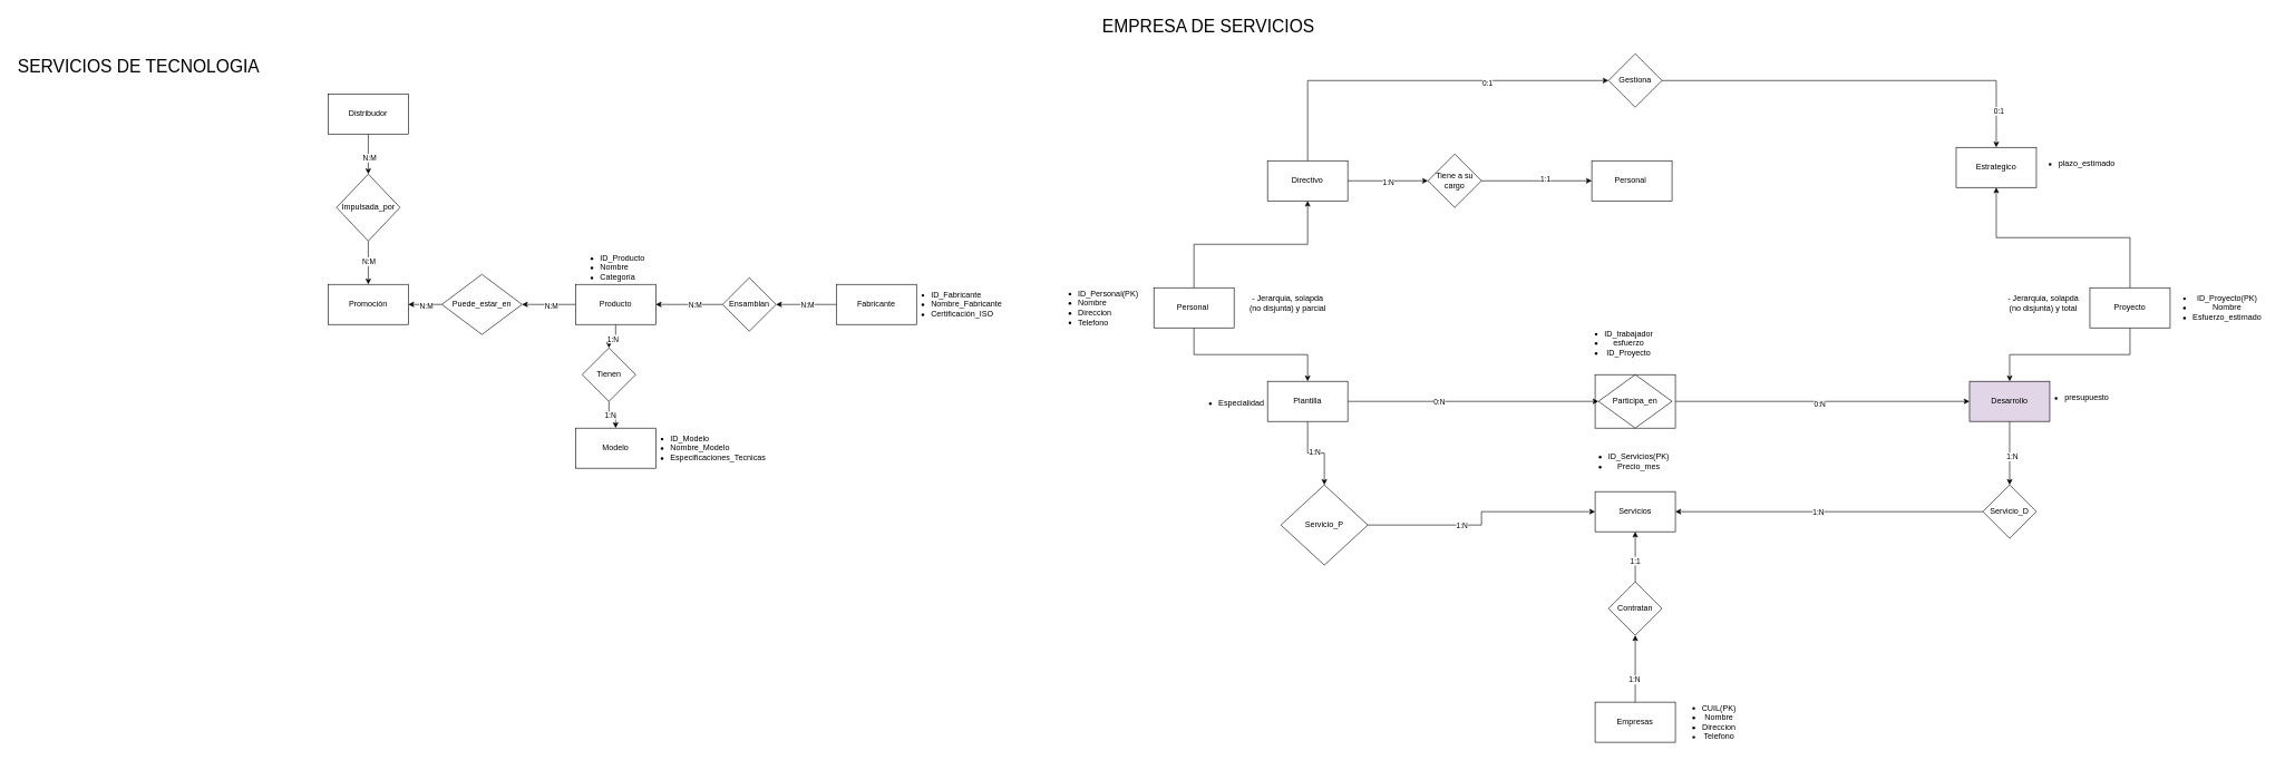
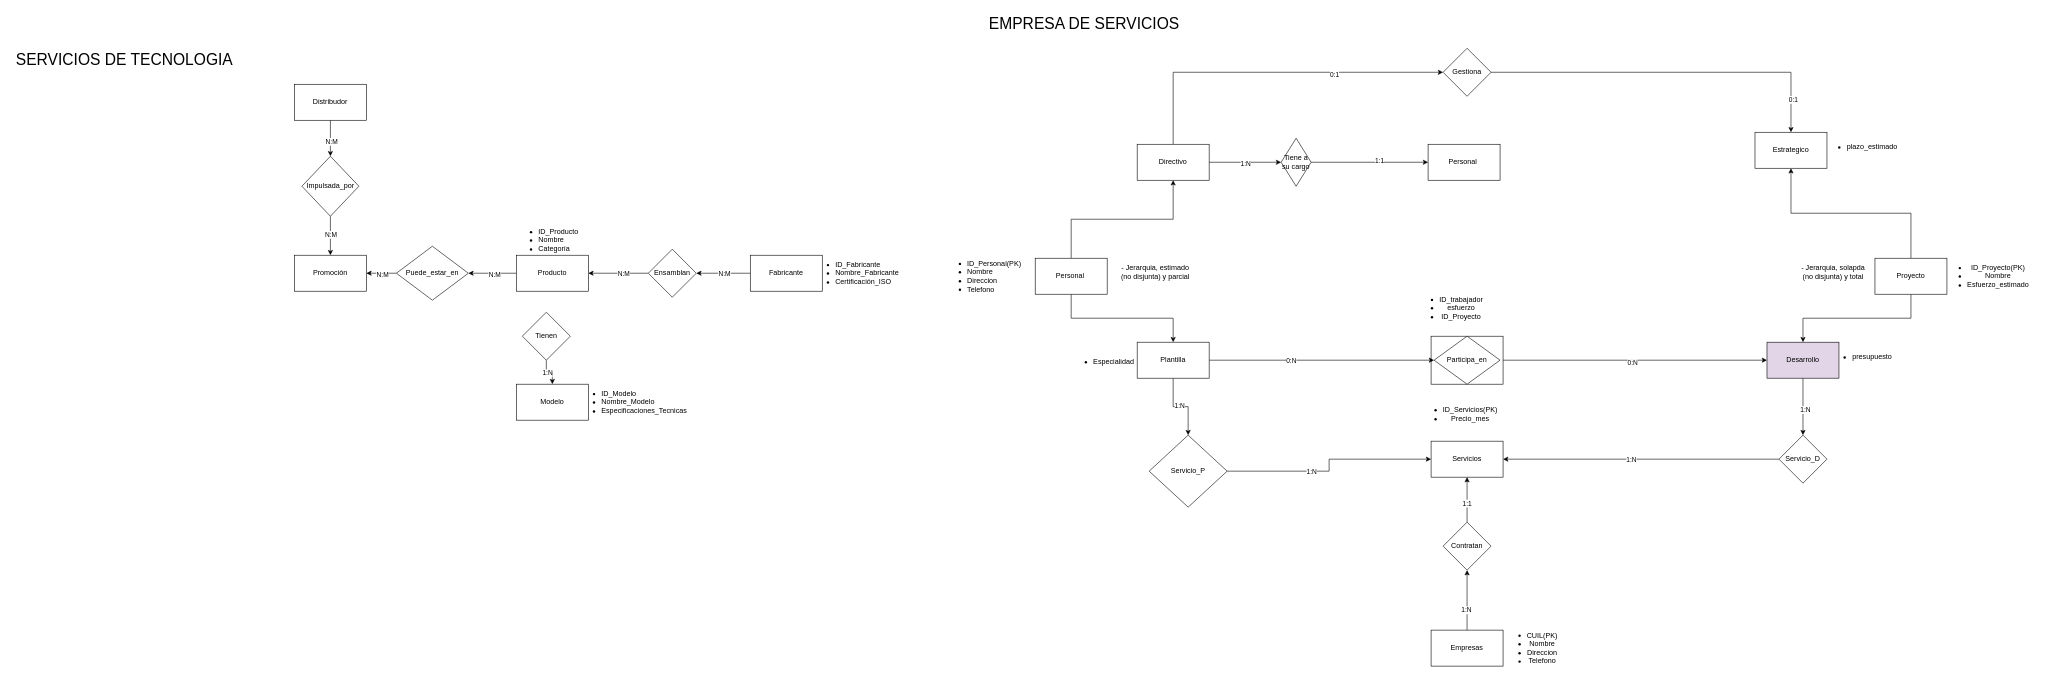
  <mxCell id="0" />
  <mxCell id="1" parent="0" />
  <mxCell id="2" value="Fabricante" style="rounded=0;whiteSpace=wrap;html=1;" parent="1" vertex="1"><mxGeometry x="1250" y="425" width="120" height="60" as="geometry" /></mxCell>
  <mxCell id="3" value="" style="edgeStyle=orthogonalEdgeStyle;rounded=0;orthogonalLoop=1;jettySize=auto;html=1;" parent="1" source="5" target="19" edge="1"><mxGeometry relative="1" as="geometry" /></mxCell>
  <mxCell id="4" value="N:M" style="edgeLabel;html=1;align=center;verticalAlign=middle;resizable=0;points=[];" parent="3" vertex="1" connectable="0"><mxGeometry x="-0.16" relative="1" as="geometry"><mxPoint as="offset" /></mxGeometry></mxCell>
  <mxCell id="5" value="Ensamblan" style="rhombus;whiteSpace=wrap;html=1;" parent="1" vertex="1"><mxGeometry x="1080" y="415" width="80" height="80" as="geometry" /></mxCell>
  <mxCell id="6" value="" style="endArrow=classic;html=1;rounded=0;entryX=1;entryY=0.5;entryDx=0;entryDy=0;exitX=0;exitY=0.5;exitDx=0;exitDy=0;edgeStyle=orthogonalEdgeStyle;" parent="1" source="2" target="5" edge="1"><mxGeometry width="50" height="50" relative="1" as="geometry"><mxPoint x="1279" y="450" as="sourcePoint" /><mxPoint x="1199" y="450" as="targetPoint" /></mxGeometry></mxCell>
  <mxCell id="7" value="N:M" style="edgeLabel;html=1;align=center;verticalAlign=middle;resizable=0;points=[];" parent="6" vertex="1" connectable="0"><mxGeometry x="0.05" relative="1" as="geometry"><mxPoint x="3" as="offset" /></mxGeometry></mxCell>
  <mxCell id="8" value="" style="edgeStyle=orthogonalEdgeStyle;rounded=0;orthogonalLoop=1;jettySize=auto;html=1;" parent="1" source="10" target="11" edge="1"><mxGeometry relative="1" as="geometry" /></mxCell>
  <mxCell id="9" value="N:M" style="edgeLabel;html=1;align=center;verticalAlign=middle;resizable=0;points=[];" parent="8" vertex="1" connectable="0"><mxGeometry x="-0.04" y="1" relative="1" as="geometry"><mxPoint as="offset" /></mxGeometry></mxCell>
  <mxCell id="10" value="Puede_estar_en" style="rhombus;whiteSpace=wrap;html=1;" parent="1" vertex="1"><mxGeometry x="660" y="410" width="120" height="90" as="geometry" /></mxCell>
  <mxCell id="11" value="Promoción" style="whiteSpace=wrap;html=1;" parent="1" vertex="1"><mxGeometry x="490" y="425" width="120" height="60" as="geometry" /></mxCell>
  <mxCell id="12" style="edgeStyle=orthogonalEdgeStyle;rounded=0;orthogonalLoop=1;jettySize=auto;html=1;entryX=0.5;entryY=0;entryDx=0;entryDy=0;" parent="1" source="14" target="26" edge="1"><mxGeometry relative="1" as="geometry" /></mxCell>
  <mxCell id="13" value="N:M" style="edgeLabel;html=1;align=center;verticalAlign=middle;resizable=0;points=[];" parent="12" vertex="1" connectable="0"><mxGeometry x="0.18" y="1" relative="1" as="geometry"><mxPoint as="offset" /></mxGeometry></mxCell>
  <mxCell id="14" value="Distribudor" style="rounded=0;whiteSpace=wrap;html=1;" parent="1" vertex="1"><mxGeometry x="490" y="140" width="120" height="60" as="geometry" /></mxCell>
- <mxCell id="15" value="" style="edgeStyle=orthogonalEdgeStyle;rounded=0;orthogonalLoop=1;jettySize=auto;html=1;entryX=0.5;entryY=0;entryDx=0;entryDy=0;" parent="1" source="19" target="22" edge="1"><mxGeometry x="1" y="192" relative="1" as="geometry"><mxPoint x="920" y="565" as="targetPoint" /><mxPoint x="-2" y="30" as="offset" /></mxGeometry></mxCell>
- <mxCell id="16" value="1:N" style="edgeLabel;html=1;align=center;verticalAlign=middle;resizable=0;points=[];" parent="15" vertex="1" connectable="0"><mxGeometry x="0.111" y="1" relative="1" as="geometry"><mxPoint as="offset" /></mxGeometry></mxCell>
  <mxCell id="17" value="" style="edgeStyle=orthogonalEdgeStyle;rounded=0;orthogonalLoop=1;jettySize=auto;html=1;" parent="1" source="19" target="10" edge="1"><mxGeometry relative="1" as="geometry" /></mxCell>
  <mxCell id="18" value="N:M" style="edgeLabel;html=1;align=center;verticalAlign=middle;resizable=0;points=[];" parent="17" vertex="1" connectable="0"><mxGeometry x="-0.075" y="1" relative="1" as="geometry"><mxPoint as="offset" /></mxGeometry></mxCell>
  <mxCell id="19" value="Producto" style="whiteSpace=wrap;html=1;" parent="1" vertex="1"><mxGeometry x="860" y="425" width="120" height="60" as="geometry" /></mxCell>
  <mxCell id="20" value="" style="edgeStyle=orthogonalEdgeStyle;rounded=0;orthogonalLoop=1;jettySize=auto;html=1;" parent="1" source="22" target="23" edge="1"><mxGeometry relative="1" as="geometry" /></mxCell>
  <mxCell id="21" value="1:N" style="edgeLabel;html=1;align=center;verticalAlign=middle;resizable=0;points=[];" parent="20" vertex="1" connectable="0"><mxGeometry x="-0.15" y="-1" relative="1" as="geometry"><mxPoint as="offset" /></mxGeometry></mxCell>
  <mxCell id="22" value="Tienen" style="rhombus;whiteSpace=wrap;html=1;" parent="1" vertex="1"><mxGeometry x="870" y="520" width="80" height="80" as="geometry" /></mxCell>
  <mxCell id="23" value="Modelo" style="whiteSpace=wrap;html=1;" parent="1" vertex="1"><mxGeometry x="860" y="640" width="120" height="60" as="geometry" /></mxCell>
  <mxCell id="24" style="edgeStyle=orthogonalEdgeStyle;rounded=0;orthogonalLoop=1;jettySize=auto;html=1;exitX=0.5;exitY=1;exitDx=0;exitDy=0;entryX=0.5;entryY=0;entryDx=0;entryDy=0;" parent="1" source="26" target="11" edge="1"><mxGeometry relative="1" as="geometry" /></mxCell>
  <mxCell id="25" value="N:M" style="edgeLabel;html=1;align=center;verticalAlign=middle;resizable=0;points=[];" parent="24" vertex="1" connectable="0"><mxGeometry x="-0.092" relative="1" as="geometry"><mxPoint as="offset" /></mxGeometry></mxCell>
  <mxCell id="26" value="Impulsada_por" style="rhombus;whiteSpace=wrap;html=1;" parent="1" vertex="1"><mxGeometry x="502.5" y="260" width="95" height="100" as="geometry" /></mxCell>
  <mxCell id="27" value="&lt;ul&gt;&lt;li&gt;ID_Modelo&amp;nbsp;&lt;/li&gt;&lt;li&gt;Nombre_Modelo&lt;/li&gt;&lt;li&gt;Especificaciones_Tecnicas&lt;/li&gt;&lt;/ul&gt;" style="text;html=1;align=left;verticalAlign=middle;whiteSpace=wrap;rounded=0;" parent="1" vertex="1"><mxGeometry x="960" y="655" width="60" height="30" as="geometry" /></mxCell>
  <mxCell id="28" value="&lt;ul&gt;&lt;li&gt;ID_Fabricante&lt;/li&gt;&lt;li&gt;Nombre_Fabricante&lt;/li&gt;&lt;li&gt;Certificación_ISO&lt;/li&gt;&lt;/ul&gt;" style="text;html=1;align=left;verticalAlign=middle;whiteSpace=wrap;rounded=0;" parent="1" vertex="1"><mxGeometry x="1350" y="440" width="60" height="30" as="geometry" /></mxCell>
  <mxCell id="29" value="&lt;ul&gt;&lt;li&gt;ID_Producto&lt;/li&gt;&lt;li&gt;Nombre&lt;/li&gt;&lt;li&gt;Categoría&lt;/li&gt;&lt;/ul&gt;" style="text;html=1;align=left;verticalAlign=middle;resizable=0;points=[];autosize=1;strokeColor=none;fillColor=none;" parent="1" vertex="1"><mxGeometry x="855" y="360" width="130" height="80" as="geometry" /></mxCell>
  <mxCell id="30" value="&lt;font style=&quot;font-size: 26px;&quot;&gt;SERVICIOS DE TECNOLOGIA&amp;nbsp;&lt;/font&gt;" style="text;html=1;align=center;verticalAlign=middle;resizable=0;points=[];autosize=1;strokeColor=none;fillColor=none;" vertex="1" parent="1"><mxGeometry x="20" y="80" width="380" height="40" as="geometry" /></mxCell>
  <mxCell id="31" value="" style="rounded=0;whiteSpace=wrap;html=1;" vertex="1" parent="1"><mxGeometry x="2385" y="560" width="120" height="80" as="geometry" /></mxCell>
  <mxCell id="32" value="" style="edgeStyle=orthogonalEdgeStyle;rounded=0;orthogonalLoop=1;jettySize=auto;html=1;exitX=0.5;exitY=0;exitDx=0;exitDy=0;" edge="1" parent="1" source="34" target="43"><mxGeometry relative="1" as="geometry" /></mxCell>
  <mxCell id="33" value="" style="edgeStyle=orthogonalEdgeStyle;rounded=0;orthogonalLoop=1;jettySize=auto;html=1;exitX=0.5;exitY=1;exitDx=0;exitDy=0;" edge="1" parent="1" source="34" target="48"><mxGeometry relative="1" as="geometry" /></mxCell>
  <mxCell id="34" value="Personal&amp;nbsp;" style="rounded=0;whiteSpace=wrap;html=1;" vertex="1" parent="1"><mxGeometry x="1725" y="430" width="120" height="60" as="geometry" /></mxCell>
  <mxCell id="35" value="" style="edgeStyle=orthogonalEdgeStyle;rounded=0;orthogonalLoop=1;jettySize=auto;html=1;exitX=0.5;exitY=0;exitDx=0;exitDy=0;entryX=0.5;entryY=1;entryDx=0;entryDy=0;" edge="1" parent="1" source="37" target="59"><mxGeometry relative="1" as="geometry" /></mxCell>
  <mxCell id="36" style="edgeStyle=orthogonalEdgeStyle;rounded=0;orthogonalLoop=1;jettySize=auto;html=1;entryX=0.5;entryY=0;entryDx=0;entryDy=0;exitX=0.5;exitY=1;exitDx=0;exitDy=0;" edge="1" parent="1" source="37" target="58"><mxGeometry relative="1" as="geometry" /></mxCell>
  <mxCell id="37" value="Proyecto" style="rounded=0;whiteSpace=wrap;html=1;" vertex="1" parent="1"><mxGeometry x="3125" y="430" width="120" height="60" as="geometry" /></mxCell>
  <mxCell id="38" value="Servicios" style="rounded=0;whiteSpace=wrap;html=1;" vertex="1" parent="1"><mxGeometry x="2385" y="735" width="120" height="60" as="geometry" /></mxCell>
  <mxCell id="39" value="" style="edgeStyle=orthogonalEdgeStyle;rounded=0;orthogonalLoop=1;jettySize=auto;html=1;" edge="1" parent="1" source="43" target="49"><mxGeometry relative="1" as="geometry" /></mxCell>
  <mxCell id="40" value="1:N" style="edgeLabel;html=1;align=center;verticalAlign=middle;resizable=0;points=[];" vertex="1" connectable="0" parent="39"><mxGeometry x="-0.006" y="-2" relative="1" as="geometry"><mxPoint as="offset" /></mxGeometry></mxCell>
  <mxCell id="41" style="edgeStyle=orthogonalEdgeStyle;rounded=0;orthogonalLoop=1;jettySize=auto;html=1;entryX=0;entryY=0.5;entryDx=0;entryDy=0;exitX=0.5;exitY=0;exitDx=0;exitDy=0;" edge="1" parent="1" source="43" target="62"><mxGeometry relative="1" as="geometry" /></mxCell>
  <mxCell id="42" value="0:1" style="edgeLabel;html=1;align=center;verticalAlign=middle;resizable=0;points=[];" vertex="1" connectable="0" parent="41"><mxGeometry x="0.362" y="-3" relative="1" as="geometry"><mxPoint as="offset" /></mxGeometry></mxCell>
  <mxCell id="43" value="Directivo" style="rounded=0;whiteSpace=wrap;html=1;" vertex="1" parent="1"><mxGeometry x="1895" y="240" width="120" height="60" as="geometry" /></mxCell>
  <mxCell id="44" value="" style="edgeStyle=orthogonalEdgeStyle;rounded=0;orthogonalLoop=1;jettySize=auto;html=1;" edge="1" parent="1" source="48" target="65"><mxGeometry relative="1" as="geometry" /></mxCell>
  <mxCell id="45" value="0:N" style="edgeLabel;html=1;align=center;verticalAlign=middle;resizable=0;points=[];" vertex="1" connectable="0" parent="44"><mxGeometry x="-0.275" y="-1" relative="1" as="geometry"><mxPoint as="offset" /></mxGeometry></mxCell>
  <mxCell id="46" value="" style="edgeStyle=orthogonalEdgeStyle;rounded=0;orthogonalLoop=1;jettySize=auto;html=1;exitX=0.5;exitY=1;exitDx=0;exitDy=0;" edge="1" parent="1" source="48" target="71"><mxGeometry relative="1" as="geometry" /></mxCell>
  <mxCell id="47" value="1:N" style="edgeLabel;html=1;align=center;verticalAlign=middle;resizable=0;points=[];" vertex="1" connectable="0" parent="46"><mxGeometry x="-0.035" y="2" relative="1" as="geometry"><mxPoint as="offset" /></mxGeometry></mxCell>
  <mxCell id="48" value="Plantilla" style="rounded=0;whiteSpace=wrap;html=1;" vertex="1" parent="1"><mxGeometry x="1895" y="570" width="120" height="60" as="geometry" /></mxCell>
- <mxCell id="49" value="Tiene a su cargo" style="rhombus;whiteSpace=wrap;html=1;rounded=0;" vertex="1" parent="1"><mxGeometry x="2135" y="230" width="80" height="80" as="geometry" /></mxCell>
+ <mxCell id="49" value="Tiene a su cargo" style="rhombus;whiteSpace=wrap;html=1;rounded=0;" vertex="1" parent="1"><mxGeometry x="2135" y="230" width="50" height="80" as="geometry" /></mxCell>
  <mxCell id="50" value="Personal&amp;nbsp;" style="rounded=0;whiteSpace=wrap;html=1;" vertex="1" parent="1"><mxGeometry x="2380" y="240" width="120" height="60" as="geometry" /></mxCell>
  <mxCell id="51" style="edgeStyle=orthogonalEdgeStyle;rounded=0;orthogonalLoop=1;jettySize=auto;html=1;entryX=0;entryY=0.5;entryDx=0;entryDy=0;entryPerimeter=0;" edge="1" parent="1" source="49" target="50"><mxGeometry relative="1" as="geometry"><mxPoint x="2325" y="270" as="targetPoint" /></mxGeometry></mxCell>
  <mxCell id="52" value="1:1" style="edgeLabel;html=1;align=center;verticalAlign=middle;resizable=0;points=[];" vertex="1" connectable="0" parent="51"><mxGeometry x="0.2" y="4" relative="1" as="geometry"><mxPoint x="-4" as="offset" /></mxGeometry></mxCell>
  <mxCell id="53" style="edgeStyle=orthogonalEdgeStyle;rounded=0;orthogonalLoop=1;jettySize=auto;html=1;entryX=0.5;entryY=1;entryDx=0;entryDy=0;" edge="1" parent="1" source="55" target="68"><mxGeometry relative="1" as="geometry" /></mxCell>
  <mxCell id="54" value="1:N" style="edgeLabel;html=1;align=center;verticalAlign=middle;resizable=0;points=[];" vertex="1" connectable="0" parent="53"><mxGeometry x="-0.32" y="2" relative="1" as="geometry"><mxPoint as="offset" /></mxGeometry></mxCell>
  <mxCell id="55" value="Empresas" style="rounded=0;whiteSpace=wrap;html=1;" vertex="1" parent="1"><mxGeometry x="2385" y="1050" width="120" height="60" as="geometry" /></mxCell>
  <mxCell id="56" value="" style="edgeStyle=orthogonalEdgeStyle;rounded=0;orthogonalLoop=1;jettySize=auto;html=1;exitX=0.5;exitY=1;exitDx=0;exitDy=0;" edge="1" parent="1" source="58" target="72"><mxGeometry relative="1" as="geometry" /></mxCell>
  <mxCell id="57" value="1:N" style="edgeLabel;html=1;align=center;verticalAlign=middle;resizable=0;points=[];" vertex="1" connectable="0" parent="56"><mxGeometry x="0.086" y="3" relative="1" as="geometry"><mxPoint as="offset" /></mxGeometry></mxCell>
  <mxCell id="58" value="Desarrollo" style="whiteSpace=wrap;html=1;rounded=0;fillColor=#e1d5e7;" vertex="1" parent="1"><mxGeometry x="2945" y="570" width="120" height="60" as="geometry" /></mxCell>
  <mxCell id="59" value="Estrategico" style="rounded=0;whiteSpace=wrap;html=1;" vertex="1" parent="1"><mxGeometry x="2925" y="220" width="120" height="60" as="geometry" /></mxCell>
  <mxCell id="60" style="edgeStyle=orthogonalEdgeStyle;rounded=0;orthogonalLoop=1;jettySize=auto;html=1;entryX=0.5;entryY=0;entryDx=0;entryDy=0;" edge="1" parent="1" source="62" target="59"><mxGeometry relative="1" as="geometry" /></mxCell>
  <mxCell id="61" value="0:1" style="edgeLabel;html=1;align=center;verticalAlign=middle;resizable=0;points=[];" vertex="1" connectable="0" parent="60"><mxGeometry x="0.815" y="3" relative="1" as="geometry"><mxPoint as="offset" /></mxGeometry></mxCell>
  <mxCell id="62" value="Gestiona" style="rhombus;whiteSpace=wrap;html=1;rounded=0;" vertex="1" parent="1"><mxGeometry x="2405" y="80" width="80" height="80" as="geometry" /></mxCell>
  <mxCell id="63" style="edgeStyle=orthogonalEdgeStyle;rounded=0;orthogonalLoop=1;jettySize=auto;html=1;entryX=0;entryY=0.5;entryDx=0;entryDy=0;exitX=1;exitY=0.5;exitDx=0;exitDy=0;" edge="1" parent="1" source="31" target="58"><mxGeometry relative="1" as="geometry" /></mxCell>
  <mxCell id="64" value="0:N" style="edgeLabel;html=1;align=center;verticalAlign=middle;resizable=0;points=[];" vertex="1" connectable="0" parent="63"><mxGeometry x="-0.025" y="-4" relative="1" as="geometry"><mxPoint as="offset" /></mxGeometry></mxCell>
  <mxCell id="65" value="Participa_en" style="rhombus;whiteSpace=wrap;html=1;rounded=0;" vertex="1" parent="1"><mxGeometry x="2390" y="560" width="110" height="80" as="geometry" /></mxCell>
  <mxCell id="66" style="edgeStyle=orthogonalEdgeStyle;rounded=0;orthogonalLoop=1;jettySize=auto;html=1;entryX=0.5;entryY=1;entryDx=0;entryDy=0;" edge="1" parent="1" source="68" target="38"><mxGeometry relative="1" as="geometry" /></mxCell>
  <mxCell id="67" value="1:1" style="edgeLabel;html=1;align=center;verticalAlign=middle;resizable=0;points=[];" vertex="1" connectable="0" parent="66"><mxGeometry x="-0.147" y="1" relative="1" as="geometry"><mxPoint as="offset" /></mxGeometry></mxCell>
  <mxCell id="68" value="Contratan" style="rhombus;whiteSpace=wrap;html=1;rounded=0;" vertex="1" parent="1"><mxGeometry x="2405" y="870" width="80" height="80" as="geometry" /></mxCell>
  <mxCell id="69" style="edgeStyle=orthogonalEdgeStyle;rounded=0;orthogonalLoop=1;jettySize=auto;html=1;entryX=0;entryY=0.5;entryDx=0;entryDy=0;" edge="1" parent="1" source="71" target="38"><mxGeometry relative="1" as="geometry"><mxPoint x="2395" y="750" as="targetPoint" /></mxGeometry></mxCell>
  <mxCell id="70" value="1:N" style="edgeLabel;html=1;align=center;verticalAlign=middle;resizable=0;points=[];" vertex="1" connectable="0" parent="69"><mxGeometry x="-0.22" relative="1" as="geometry"><mxPoint as="offset" /></mxGeometry></mxCell>
  <mxCell id="71" value="Servicio_P" style="rhombus;whiteSpace=wrap;html=1;rounded=0;" vertex="1" parent="1"><mxGeometry x="1915" y="725" width="130" height="120" as="geometry" /></mxCell>
  <mxCell id="72" value="Servicio_D" style="rhombus;whiteSpace=wrap;html=1;rounded=0;" vertex="1" parent="1"><mxGeometry x="2965" y="725" width="80" height="80" as="geometry" /></mxCell>
  <mxCell id="73" style="edgeStyle=orthogonalEdgeStyle;rounded=0;orthogonalLoop=1;jettySize=auto;html=1;" edge="1" parent="1" source="72" target="38"><mxGeometry relative="1" as="geometry"><mxPoint x="2516" y="765" as="targetPoint" /></mxGeometry></mxCell>
  <mxCell id="74" value="1:N" style="edgeLabel;html=1;align=center;verticalAlign=middle;resizable=0;points=[];" vertex="1" connectable="0" parent="73"><mxGeometry x="0.072" y="1" relative="1" as="geometry"><mxPoint as="offset" /></mxGeometry></mxCell>
  <mxCell id="75" value="- Jerarquia, solapda&lt;div&gt;(no disjunta) y total&lt;/div&gt;" style="text;html=1;align=center;verticalAlign=middle;resizable=0;points=[];autosize=1;strokeColor=none;fillColor=none;" vertex="1" parent="1"><mxGeometry x="2990" y="433" width="130" height="40" as="geometry" /></mxCell>
- <mxCell id="76" value="- Jerarquia, solapda&lt;div&gt;(no disjunta) y parcial&lt;/div&gt;" style="text;html=1;align=center;verticalAlign=middle;resizable=0;points=[];autosize=1;strokeColor=none;fillColor=none;" vertex="1" parent="1"><mxGeometry x="1855" y="433" width="140" height="40" as="geometry" /></mxCell>
+ <mxCell id="76" value="- Jerarquia, estimado&lt;div&gt;(no disjunta) y parcial&lt;/div&gt;" style="text;html=1;align=center;verticalAlign=middle;resizable=0;points=[];autosize=1;strokeColor=none;fillColor=none;" vertex="1" parent="1"><mxGeometry x="1855" y="433" width="140" height="40" as="geometry" /></mxCell>
  <mxCell id="77" value="&lt;ul&gt;&lt;li&gt;ID_Personal(PK)&lt;/li&gt;&lt;li style=&quot;&quot;&gt;Nombre&amp;nbsp;&lt;/li&gt;&lt;li&gt;Direccion&amp;nbsp;&lt;/li&gt;&lt;li&gt;Telefono&lt;/li&gt;&lt;/ul&gt;" style="text;html=1;align=left;verticalAlign=middle;resizable=0;points=[];autosize=1;strokeColor=none;fillColor=none;" vertex="1" parent="1"><mxGeometry x="1570" y="410" width="150" height="100" as="geometry" /></mxCell>
  <mxCell id="78" value="&lt;ul&gt;&lt;li&gt;Especialidad&lt;/li&gt;&lt;/ul&gt;" style="text;html=1;align=left;verticalAlign=middle;resizable=0;points=[];autosize=1;strokeColor=none;fillColor=none;" vertex="1" parent="1"><mxGeometry x="1780" y="578" width="130" height="50" as="geometry" /></mxCell>
  <mxCell id="79" value="&lt;ul&gt;&lt;li&gt;ID_Proyecto(PK)&lt;/li&gt;&lt;li&gt;Nombre&lt;/li&gt;&lt;li&gt;Esfuerzo_estimado&lt;/li&gt;&lt;/ul&gt;" style="text;html=1;align=center;verticalAlign=middle;resizable=0;points=[];autosize=1;strokeColor=none;fillColor=none;" vertex="1" parent="1"><mxGeometry x="3225" y="420" width="170" height="80" as="geometry" /></mxCell>
  <mxCell id="80" value="&lt;ul&gt;&lt;li&gt;CUIL(PK)&lt;/li&gt;&lt;li&gt;Nombre&lt;/li&gt;&lt;li&gt;Direccion&lt;/li&gt;&lt;li&gt;Telefono&lt;/li&gt;&lt;/ul&gt;" style="text;html=1;align=center;verticalAlign=middle;resizable=0;points=[];autosize=1;strokeColor=none;fillColor=none;" vertex="1" parent="1"><mxGeometry x="2495" y="1030" width="110" height="100" as="geometry" /></mxCell>
  <mxCell id="81" value="&lt;div&gt;&lt;ul&gt;&lt;li&gt;plazo_estimado&lt;/li&gt;&lt;/ul&gt;&lt;/div&gt;" style="text;html=1;align=center;verticalAlign=middle;resizable=0;points=[];autosize=1;strokeColor=none;fillColor=none;" vertex="1" parent="1"><mxGeometry x="3025" y="220" width="150" height="50" as="geometry" /></mxCell>
  <mxCell id="82" value="&lt;ul&gt;&lt;li&gt;presupuesto&lt;/li&gt;&lt;/ul&gt;" style="text;html=1;align=center;verticalAlign=middle;resizable=0;points=[];autosize=1;strokeColor=none;fillColor=none;" vertex="1" parent="1"><mxGeometry x="3035" y="570" width="130" height="50" as="geometry" /></mxCell>
  <mxCell id="83" value="&lt;ul&gt;&lt;li&gt;ID_trabajador&lt;/li&gt;&lt;li&gt;esfuerzo&lt;/li&gt;&lt;li&gt;ID_Proyecto&lt;/li&gt;&lt;/ul&gt;" style="text;html=1;align=center;verticalAlign=middle;resizable=0;points=[];autosize=1;strokeColor=none;fillColor=none;" vertex="1" parent="1"><mxGeometry x="2345" y="473" width="140" height="80" as="geometry" /></mxCell>
  <mxCell id="84" value="&lt;ul&gt;&lt;li&gt;ID_Servicios(PK)&lt;/li&gt;&lt;li&gt;Precio_mes&lt;/li&gt;&lt;/ul&gt;" style="text;html=1;align=center;verticalAlign=middle;resizable=0;points=[];autosize=1;strokeColor=none;fillColor=none;" vertex="1" parent="1"><mxGeometry x="2355" y="655" width="150" height="70" as="geometry" /></mxCell>
  <mxCell id="85" value="&lt;span style=&quot;font-size: 26px;&quot;&gt;EMPRESA DE SERVICIOS&amp;nbsp;&lt;/span&gt;" style="text;html=1;align=center;verticalAlign=middle;resizable=0;points=[];autosize=1;strokeColor=none;fillColor=none;" vertex="1" parent="1"><mxGeometry x="1635" y="20" width="350" height="40" as="geometry" /></mxCell>
